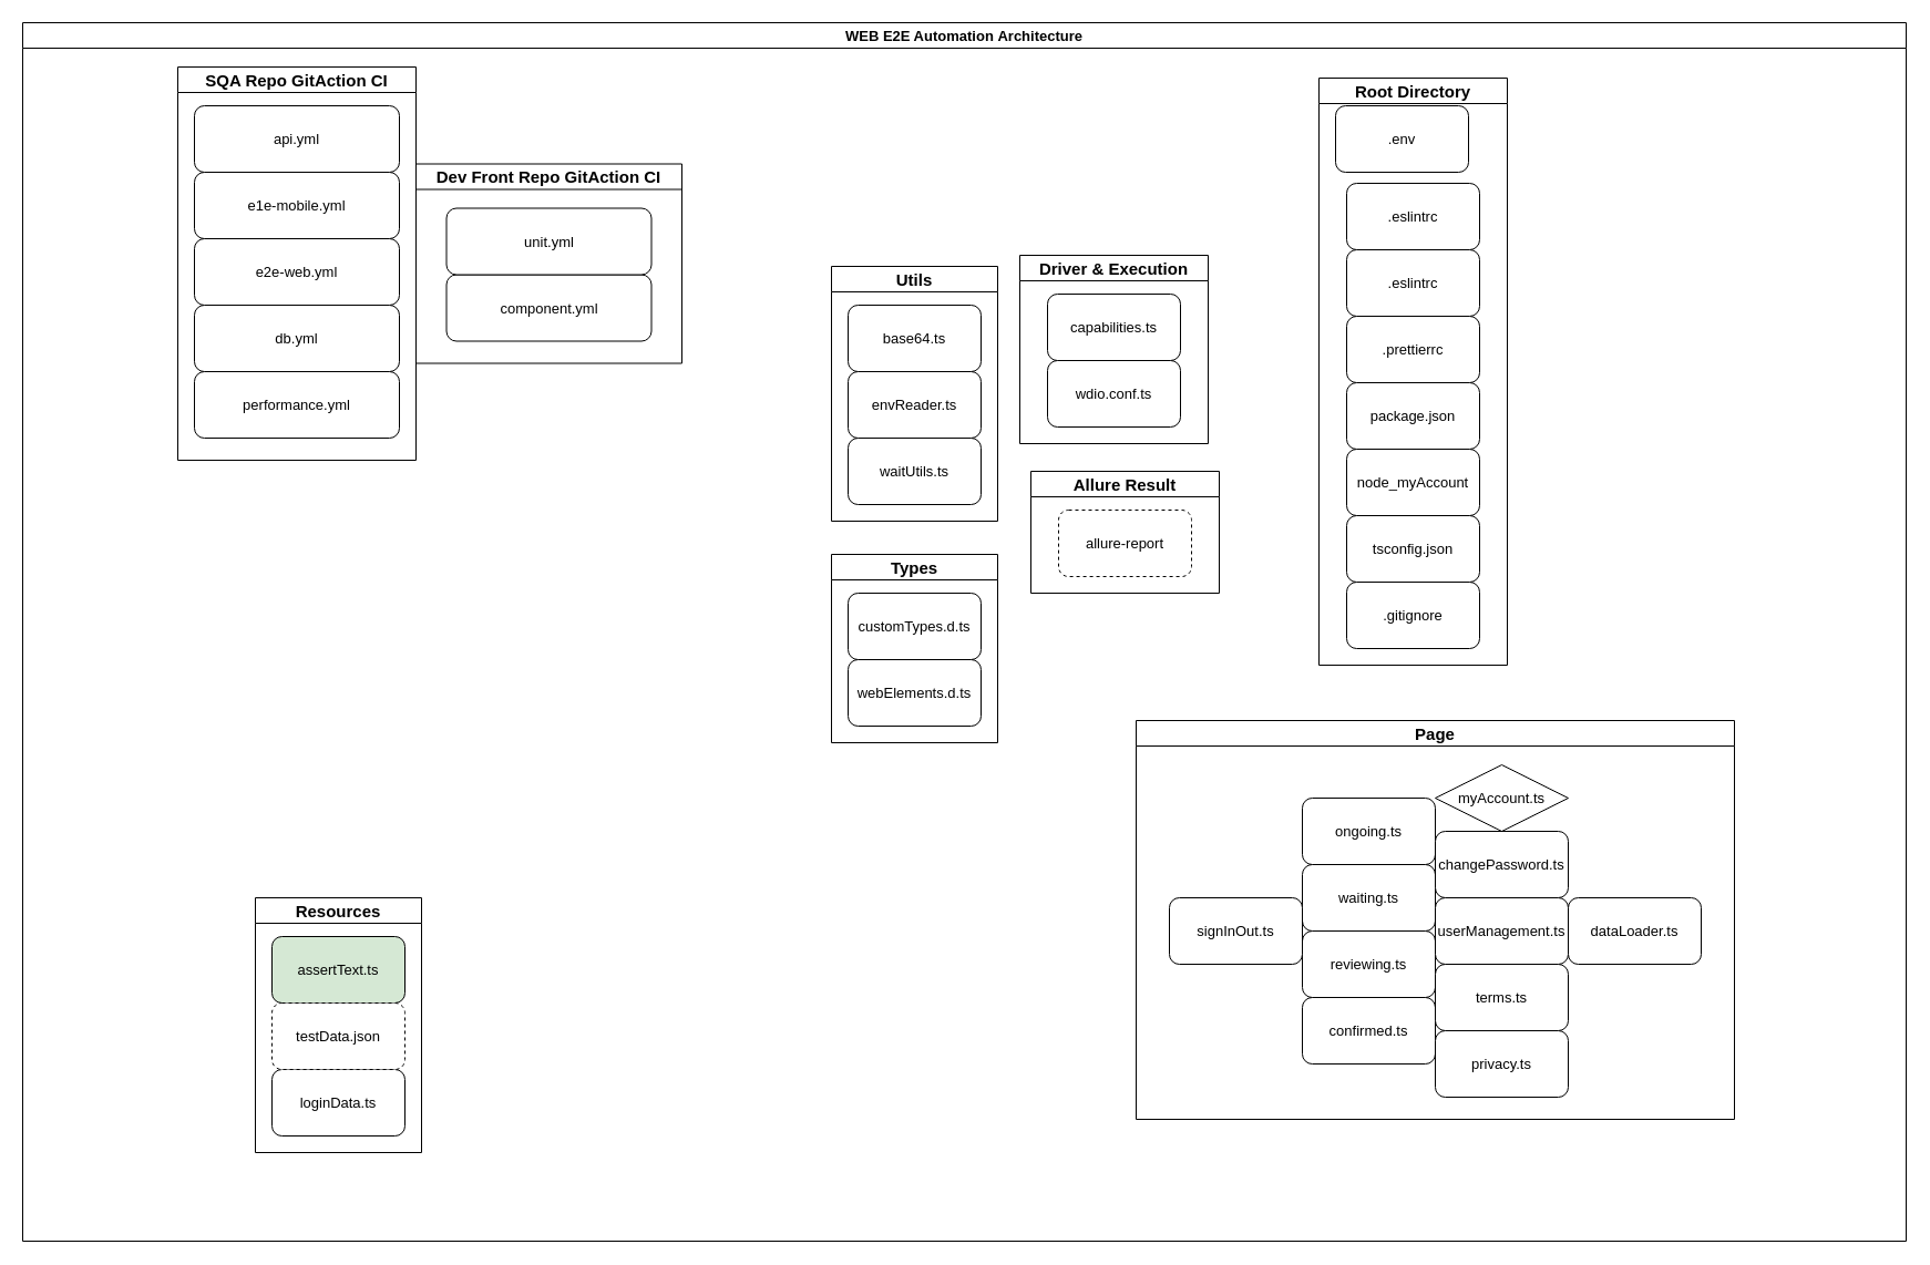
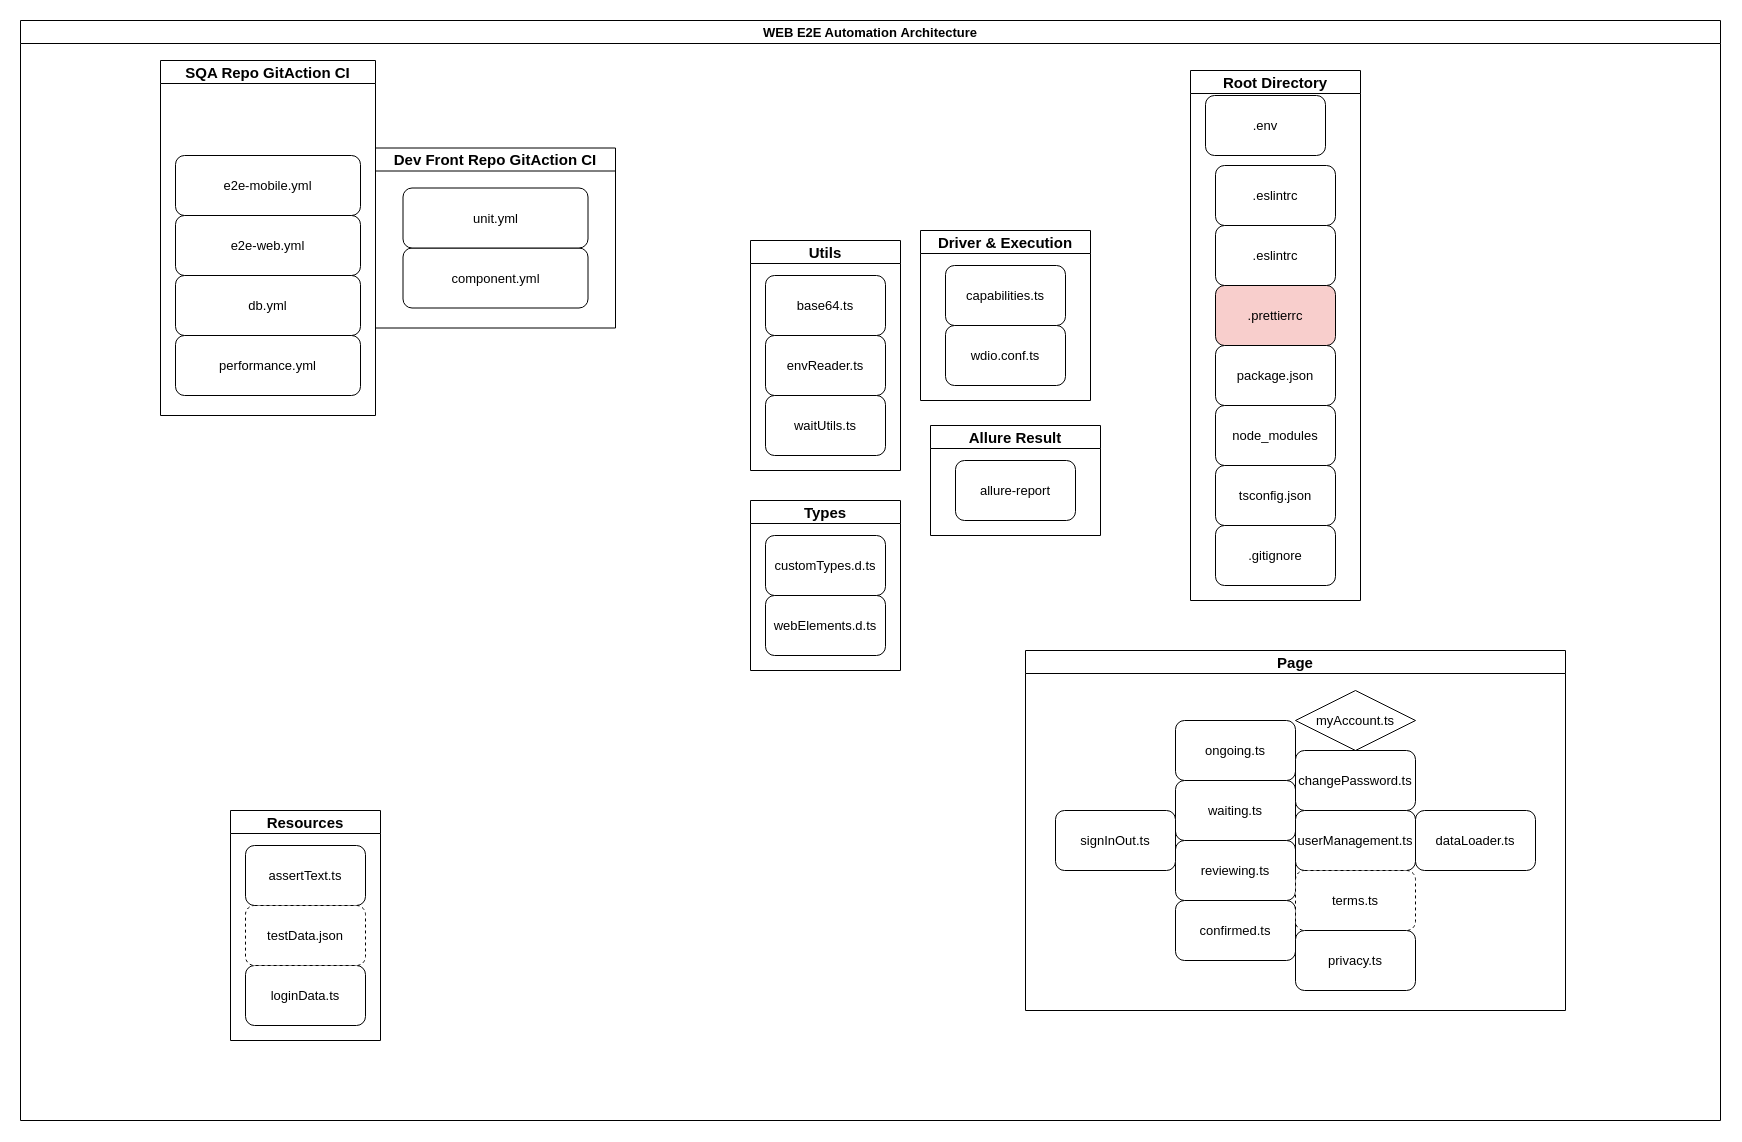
  <mxCell id="0" />
  <mxCell id="1" parent="0" />
  <mxCell id="2" value="Page" style="swimlane;whiteSpace=wrap;html=1;fontSize=15;" vertex="1" parent="1"><mxGeometry x="1025" y="650" width="540" height="360" as="geometry"><mxRectangle x="15" y="650" width="120" height="30" as="alternateBounds" /></mxGeometry></mxCell>
  <mxCell id="3" value="waiting.ts" style="rounded=1;whiteSpace=wrap;html=1;fontSize=13;labelBackgroundColor=default;" vertex="1" parent="2"><mxGeometry x="150" y="130" width="120" height="60" as="geometry" /></mxCell>
  <mxCell id="4" value="ongoing.ts" style="rounded=1;whiteSpace=wrap;html=1;fontSize=13;labelBackgroundColor=default;" vertex="1" parent="2"><mxGeometry x="150" y="70" width="120" height="60" as="geometry" /></mxCell>
  <mxCell id="5" value="reviewing.ts" style="rounded=1;whiteSpace=wrap;html=1;fontSize=13;labelBackgroundColor=default;" vertex="1" parent="2"><mxGeometry x="150" y="190" width="120" height="60" as="geometry" /></mxCell>
  <mxCell id="6" value="confirmed.ts" style="rounded=1;whiteSpace=wrap;html=1;fontSize=13;labelBackgroundColor=default;" vertex="1" parent="2"><mxGeometry x="150" y="250" width="120" height="60" as="geometry" /></mxCell>
  <mxCell id="7" value="signInOut.ts" style="rounded=1;whiteSpace=wrap;html=1;fontSize=13;" vertex="1" parent="2"><mxGeometry x="30" y="160" width="120" height="60" as="geometry" /></mxCell>
  <mxCell id="8" value="myAccount.ts" style="rhombus;whiteSpace=wrap;html=1;fontSize=13;" vertex="1" parent="2"><mxGeometry x="270" y="40" width="120" height="60" as="geometry" /></mxCell>
  <mxCell id="9" value="changePassword.ts" style="rounded=1;whiteSpace=wrap;html=1;fontSize=13;" vertex="1" parent="2"><mxGeometry x="270" y="100" width="120" height="60" as="geometry" /></mxCell>
  <mxCell id="10" value="userManagement.ts" style="rounded=1;whiteSpace=wrap;html=1;fontSize=13;" vertex="1" parent="2"><mxGeometry x="270" y="160" width="120" height="60" as="geometry" /></mxCell>
- <mxCell id="11" value="terms.ts" style="rounded=1;whiteSpace=wrap;html=1;fontSize=13;" vertex="1" parent="2"><mxGeometry x="270" y="220" width="120" height="60" as="geometry" /></mxCell>
+ <mxCell id="11" value="terms.ts" style="rounded=1;whiteSpace=wrap;html=1;fontSize=13;dashed=1;" vertex="1" parent="2"><mxGeometry x="270" y="220" width="120" height="60" as="geometry" /></mxCell>
  <mxCell id="12" value="privacy.ts" style="rounded=1;whiteSpace=wrap;html=1;fontSize=13;" vertex="1" parent="2"><mxGeometry x="270" y="280" width="120" height="60" as="geometry" /></mxCell>
  <mxCell id="13" value="dataLoader.ts" style="rounded=1;whiteSpace=wrap;html=1;fontSize=13;" vertex="1" parent="2"><mxGeometry x="390" y="160" width="120" height="60" as="geometry" /></mxCell>
  <mxCell id="14" value="Types" style="swimlane;whiteSpace=wrap;html=1;fontSize=15;" vertex="1" parent="1"><mxGeometry x="750" y="500" width="150" height="170" as="geometry"><mxRectangle x="15" y="650" width="120" height="30" as="alternateBounds" /></mxGeometry></mxCell>
  <mxCell id="15" value="customTypes.d.ts" style="rounded=1;whiteSpace=wrap;html=1;fontSize=13;" vertex="1" parent="14"><mxGeometry x="15" y="35" width="120" height="60" as="geometry" /></mxCell>
  <mxCell id="16" value="webElements.d.ts" style="rounded=1;whiteSpace=wrap;html=1;fontSize=13;" vertex="1" parent="14"><mxGeometry x="15" y="95" width="120" height="60" as="geometry" /></mxCell>
  <mxCell id="17" value="Utils" style="swimlane;whiteSpace=wrap;html=1;fontSize=15;" vertex="1" parent="1"><mxGeometry x="750" y="240" width="150" height="230" as="geometry"><mxRectangle x="15" y="650" width="120" height="30" as="alternateBounds" /></mxGeometry></mxCell>
  <mxCell id="18" value="base64.ts" style="rounded=1;whiteSpace=wrap;html=1;fontSize=13;" vertex="1" parent="17"><mxGeometry x="15" y="35" width="120" height="60" as="geometry" /></mxCell>
  <mxCell id="19" value="waitUtils.ts" style="rounded=1;whiteSpace=wrap;html=1;fontSize=13;" vertex="1" parent="17"><mxGeometry x="15" y="155" width="120" height="60" as="geometry" /></mxCell>
  <mxCell id="20" value="envReader.ts" style="rounded=1;whiteSpace=wrap;html=1;fontSize=13;" vertex="1" parent="17"><mxGeometry x="15" y="95" width="120" height="60" as="geometry" /></mxCell>
  <mxCell id="21" value="Driver &amp;amp; Execution" style="swimlane;whiteSpace=wrap;html=1;fontSize=15;" vertex="1" parent="1"><mxGeometry x="920" y="230" width="170" height="170" as="geometry"><mxRectangle x="15" y="650" width="120" height="30" as="alternateBounds" /></mxGeometry></mxCell>
  <mxCell id="22" value="capabilities.ts" style="rounded=1;whiteSpace=wrap;html=1;fontSize=13;" vertex="1" parent="21"><mxGeometry x="25" y="35" width="120" height="60" as="geometry" /></mxCell>
  <mxCell id="23" value="wdio.conf.ts" style="rounded=1;whiteSpace=wrap;html=1;fontSize=13;" vertex="1" parent="21"><mxGeometry x="25" y="95" width="120" height="60" as="geometry" /></mxCell>
  <mxCell id="24" value="Allure Result" style="swimlane;whiteSpace=wrap;html=1;fontSize=15;" vertex="1" parent="1"><mxGeometry x="930" y="425" width="170" height="110" as="geometry"><mxRectangle x="15" y="650" width="120" height="30" as="alternateBounds" /></mxGeometry></mxCell>
- <mxCell id="25" value="allure-report" style="rounded=1;whiteSpace=wrap;html=1;fontSize=13;dashed=1;" vertex="1" parent="24"><mxGeometry x="25" y="35" width="120" height="60" as="geometry" /></mxCell>
+ <mxCell id="25" value="allure-report" style="rounded=1;whiteSpace=wrap;html=1;fontSize=13;" vertex="1" parent="24"><mxGeometry x="25" y="35" width="120" height="60" as="geometry" /></mxCell>
  <mxCell id="26" value="Root Directory" style="swimlane;whiteSpace=wrap;html=1;fontSize=15;" vertex="1" parent="1"><mxGeometry x="1190" y="70" width="170" height="530" as="geometry"><mxRectangle x="15" y="650" width="120" height="30" as="alternateBounds" /></mxGeometry></mxCell>
  <mxCell id="27" value=".env" style="rounded=1;whiteSpace=wrap;html=1;fontSize=13;" vertex="1" parent="26"><mxGeometry x="15" y="25" width="120" height="60" as="geometry" /></mxCell>
  <mxCell id="28" value=".eslintrc" style="rounded=1;whiteSpace=wrap;html=1;fontSize=13;" vertex="1" parent="26"><mxGeometry x="25" y="95" width="120" height="60" as="geometry" /></mxCell>
  <mxCell id="29" value=".eslintrc" style="rounded=1;whiteSpace=wrap;html=1;fontSize=13;" vertex="1" parent="26"><mxGeometry x="25" y="155" width="120" height="60" as="geometry" /></mxCell>
- <mxCell id="30" value=".prettierrc" style="rounded=1;whiteSpace=wrap;html=1;fontSize=13;" vertex="1" parent="26"><mxGeometry x="25" y="215" width="120" height="60" as="geometry" /></mxCell>
+ <mxCell id="30" value=".prettierrc" style="rounded=1;whiteSpace=wrap;html=1;fontSize=13;fillColor=#f8cecc;" vertex="1" parent="26"><mxGeometry x="25" y="215" width="120" height="60" as="geometry" /></mxCell>
  <mxCell id="31" value="package.json" style="rounded=1;whiteSpace=wrap;html=1;fontSize=13;" vertex="1" parent="26"><mxGeometry x="25" y="275" width="120" height="60" as="geometry" /></mxCell>
- <mxCell id="32" value="node_myAccount" style="rounded=1;whiteSpace=wrap;html=1;fontSize=13;" vertex="1" parent="26"><mxGeometry x="25" y="335" width="120" height="60" as="geometry" /></mxCell>
+ <mxCell id="32" value="node_modules" style="rounded=1;whiteSpace=wrap;html=1;fontSize=13;" vertex="1" parent="26"><mxGeometry x="25" y="335" width="120" height="60" as="geometry" /></mxCell>
  <mxCell id="33" value="tsconfig.json" style="rounded=1;whiteSpace=wrap;html=1;fontSize=13;" vertex="1" parent="26"><mxGeometry x="25" y="395" width="120" height="60" as="geometry" /></mxCell>
  <mxCell id="34" value=".gitignore" style="rounded=1;whiteSpace=wrap;html=1;fontSize=13;" vertex="1" parent="26"><mxGeometry x="25" y="455" width="120" height="60" as="geometry" /></mxCell>
  <mxCell id="35" value="&lt;span style=&quot;&quot;&gt;WEB E2E Automation&amp;nbsp;&lt;/span&gt;Architecture" style="swimlane;whiteSpace=wrap;html=1;labelBackgroundColor=none;fontSize=13;" vertex="1" parent="1"><mxGeometry x="20" width="1700" height="1100" as="geometry" y="20" /></mxCell>
  <mxCell id="36" value="Resources" style="swimlane;whiteSpace=wrap;html=1;fontSize=15;" vertex="1" parent="35"><mxGeometry x="210" y="790" width="150" height="230" as="geometry"><mxRectangle x="15" y="650" width="120" height="30" as="alternateBounds" /></mxGeometry></mxCell>
- <mxCell id="37" value="assertText.ts" style="rounded=1;whiteSpace=wrap;html=1;fontSize=13;fillColor=#d5e8d4;" vertex="1" parent="36"><mxGeometry x="15" y="35" width="120" height="60" as="geometry" /></mxCell>
+ <mxCell id="37" value="assertText.ts" style="rounded=1;whiteSpace=wrap;html=1;fontSize=13;" vertex="1" parent="36"><mxGeometry x="15" y="35" width="120" height="60" as="geometry" /></mxCell>
  <mxCell id="38" value="loginData.ts" style="rounded=1;whiteSpace=wrap;html=1;fontSize=13;" vertex="1" parent="36"><mxGeometry x="15" y="155" width="120" height="60" as="geometry" /></mxCell>
  <mxCell id="39" value="testData.json" style="rounded=1;whiteSpace=wrap;html=1;fontSize=13;dashed=1;" vertex="1" parent="36"><mxGeometry x="15" y="95" width="120" height="60" as="geometry" /></mxCell>
  <mxCell id="40" value="SQA Repo GitAction CI" style="swimlane;whiteSpace=wrap;html=1;fontSize=15;" vertex="1" parent="35"><mxGeometry x="140" y="40" width="215" height="355" as="geometry"><mxRectangle x="15" y="650" width="120" height="30" as="alternateBounds" /></mxGeometry></mxCell>
- <mxCell id="41" value="api.yml" style="rounded=1;whiteSpace=wrap;html=1;fontSize=13;" vertex="1" parent="40"><mxGeometry x="15" y="35" width="185" height="60" as="geometry" /></mxCell>
  <mxCell id="42" value="e2e-web.yml" style="rounded=1;whiteSpace=wrap;html=1;fontSize=13;" vertex="1" parent="40"><mxGeometry x="15" y="155" width="185" height="60" as="geometry" /></mxCell>
- <mxCell id="43" value="e1e-mobile.yml" style="rounded=1;whiteSpace=wrap;html=1;fontSize=13;" vertex="1" parent="40"><mxGeometry x="15" y="95" width="185" height="60" as="geometry" /></mxCell>
+ <mxCell id="43" value="e2e-mobile.yml" style="rounded=1;whiteSpace=wrap;html=1;fontSize=13;" vertex="1" parent="40"><mxGeometry x="15" y="95" width="185" height="60" as="geometry" /></mxCell>
  <mxCell id="44" value="db.yml" style="rounded=1;whiteSpace=wrap;html=1;fontSize=13;" vertex="1" parent="40"><mxGeometry x="15" y="215" width="185" height="60" as="geometry" /></mxCell>
  <mxCell id="45" value="performance.yml" style="rounded=1;whiteSpace=wrap;html=1;fontSize=13;" vertex="1" parent="40"><mxGeometry x="15" y="275" width="185" height="60" as="geometry" /></mxCell>
  <mxCell id="46" value="Dev Front Repo GitAction CI" style="swimlane;whiteSpace=wrap;html=1;fontSize=15;" vertex="1" parent="35"><mxGeometry x="355" y="127.5" width="240" height="180" as="geometry"><mxRectangle x="15" y="650" width="120" height="30" as="alternateBounds" /></mxGeometry></mxCell>
  <mxCell id="47" value="component.yml" style="rounded=1;whiteSpace=wrap;html=1;fontSize=13;" vertex="1" parent="46"><mxGeometry x="27.5" y="100" width="185" height="60" as="geometry" /></mxCell>
  <mxCell id="48" value="unit.yml" style="rounded=1;whiteSpace=wrap;html=1;fontSize=13;" vertex="1" parent="46"><mxGeometry x="27.5" y="40" width="185" height="60" as="geometry" /></mxCell>
